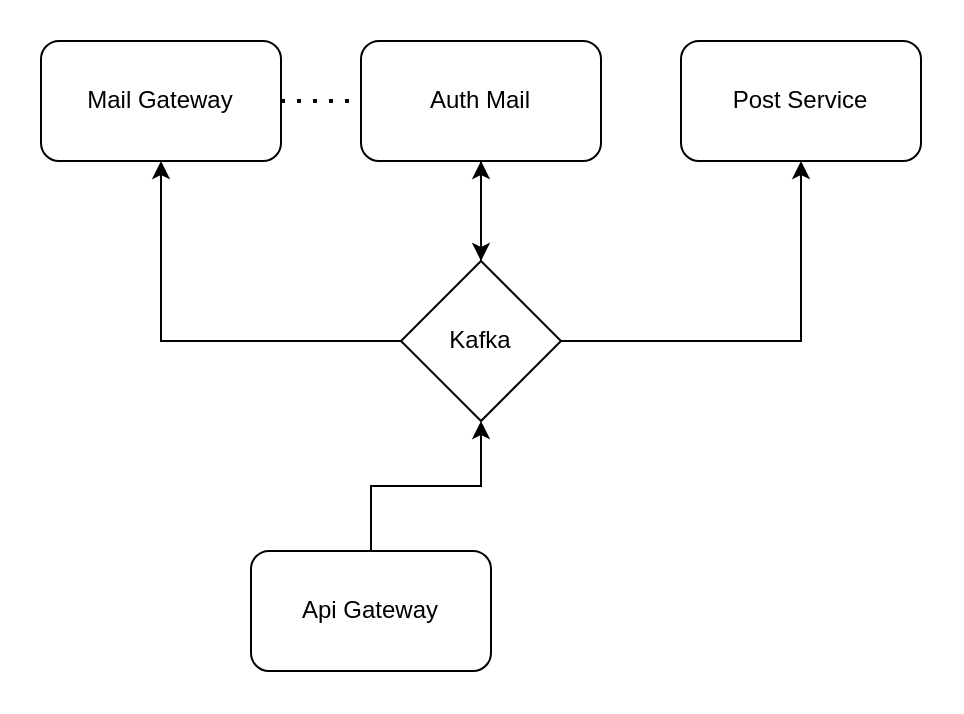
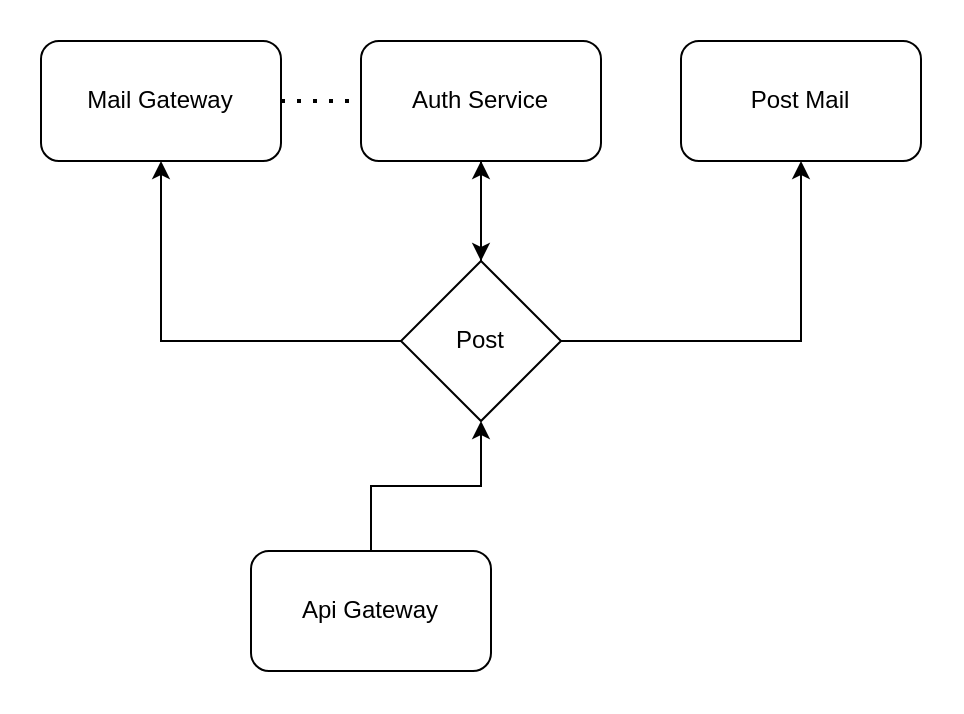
  <mxCell id="0" />
  <mxCell id="1" parent="0" />
  <mxCell id="2" style="edgeStyle=orthogonalEdgeStyle;rounded=0;orthogonalLoop=1;jettySize=auto;html=1;entryX=0.5;entryY=0;entryDx=0;entryDy=0;" edge="1" parent="1" source="3" target="8"><mxGeometry relative="1" as="geometry" /></mxCell>
- <mxCell id="3" value="Auth Mail" style="rounded=1;whiteSpace=wrap;html=1;" vertex="1" parent="1"><mxGeometry x="180" y="20" width="120" height="60" as="geometry" /></mxCell>
+ <mxCell id="3" value="Auth Service" style="rounded=1;whiteSpace=wrap;html=1;" vertex="1" parent="1"><mxGeometry x="180" y="20" width="120" height="60" as="geometry" /></mxCell>
  <mxCell id="4" value="Mail Gateway" style="rounded=1;whiteSpace=wrap;html=1;" vertex="1" parent="1"><mxGeometry x="20" y="20" width="120" height="60" as="geometry" /></mxCell>
  <mxCell id="5" style="edgeStyle=orthogonalEdgeStyle;rounded=0;orthogonalLoop=1;jettySize=auto;html=1;entryX=0.5;entryY=1;entryDx=0;entryDy=0;" edge="1" parent="1" source="8" target="3"><mxGeometry relative="1" as="geometry" /></mxCell>
  <mxCell id="6" style="edgeStyle=orthogonalEdgeStyle;rounded=0;orthogonalLoop=1;jettySize=auto;html=1;entryX=0.5;entryY=1;entryDx=0;entryDy=0;" edge="1" parent="1" source="8" target="4"><mxGeometry relative="1" as="geometry" /></mxCell>
  <mxCell id="7" style="edgeStyle=orthogonalEdgeStyle;rounded=0;orthogonalLoop=1;jettySize=auto;html=1;entryX=0.5;entryY=1;entryDx=0;entryDy=0;" edge="1" parent="1" source="8" target="12"><mxGeometry relative="1" as="geometry" /></mxCell>
- <mxCell id="8" value="Kafka" style="rhombus;whiteSpace=wrap;html=1;" vertex="1" parent="1"><mxGeometry x="200" y="130" width="80" height="80" as="geometry" /></mxCell>
+ <mxCell id="8" value="Post" style="rhombus;whiteSpace=wrap;html=1;" vertex="1" parent="1"><mxGeometry x="200" y="130" width="80" height="80" as="geometry" /></mxCell>
  <mxCell id="9" style="edgeStyle=orthogonalEdgeStyle;rounded=0;orthogonalLoop=1;jettySize=auto;html=1;entryX=0.5;entryY=1;entryDx=0;entryDy=0;" edge="1" parent="1" source="10" target="8"><mxGeometry relative="1" as="geometry" /></mxCell>
  <mxCell id="10" value="Api Gateway" style="rounded=1;whiteSpace=wrap;html=1;" vertex="1" parent="1"><mxGeometry x="125" y="275" width="120" height="60" as="geometry" /></mxCell>
  <mxCell id="11" value="" style="endArrow=none;dashed=1;html=1;dashPattern=1 3;strokeWidth=2;rounded=0;entryX=0;entryY=0.5;entryDx=0;entryDy=0;exitX=1;exitY=0.5;exitDx=0;exitDy=0;" edge="1" parent="1" source="4" target="3"><mxGeometry width="50" height="50" relative="1" as="geometry"><mxPoint x="80" y="140" as="sourcePoint" /><mxPoint x="130" y="90" as="targetPoint" /></mxGeometry></mxCell>
- <mxCell id="12" value="Post Service" style="rounded=1;whiteSpace=wrap;html=1;" vertex="1" parent="1"><mxGeometry x="340" y="20" width="120" height="60" as="geometry" /></mxCell>
+ <mxCell id="12" value="Post Mail" style="rounded=1;whiteSpace=wrap;html=1;" vertex="1" parent="1"><mxGeometry x="340" y="20" width="120" height="60" as="geometry" /></mxCell>
